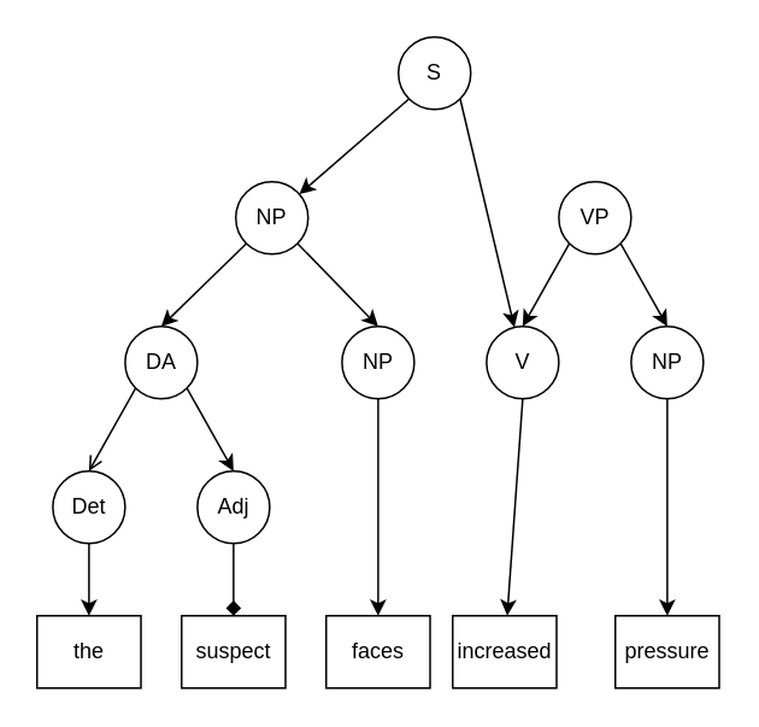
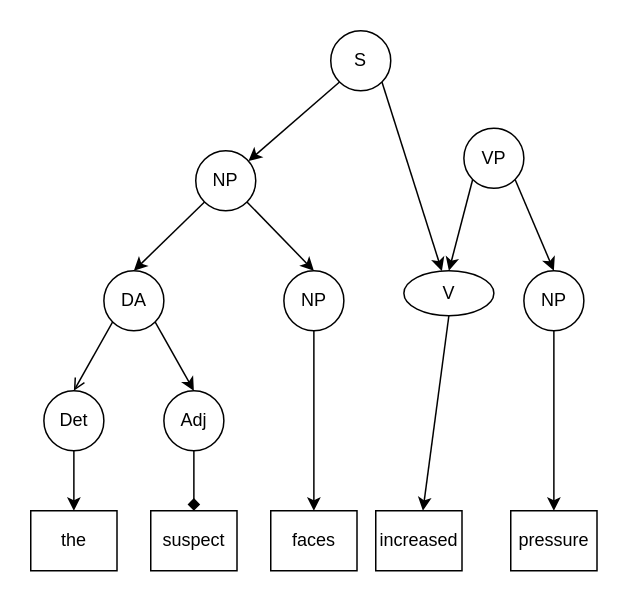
  <mxCell id="0" />
  <mxCell id="1" parent="0" />
  <mxCell id="2" style="edgeStyle=none;html=1;exitX=0;exitY=1;exitDx=0;exitDy=0;" parent="1" source="4" target="7" edge="1"><mxGeometry relative="1" as="geometry" /></mxCell>
  <mxCell id="3" style="edgeStyle=none;html=1;exitX=1;exitY=1;exitDx=0;exitDy=0;" parent="1" source="4" target="22" edge="1"><mxGeometry relative="1" as="geometry" /></mxCell>
  <mxCell id="4" value="S" style="ellipse;whiteSpace=wrap;html=1;aspect=fixed;" parent="1" vertex="1"><mxGeometry x="220" y="20" width="40" height="40" as="geometry" /></mxCell>
  <mxCell id="5" style="edgeStyle=none;html=1;exitX=0;exitY=1;exitDx=0;exitDy=0;entryX=0.5;entryY=0;entryDx=0;entryDy=0;" edge="1" parent="1" source="7" target="18"><mxGeometry relative="1" as="geometry" /></mxCell>
  <mxCell id="6" style="edgeStyle=none;html=1;exitX=1;exitY=1;exitDx=0;exitDy=0;entryX=0.5;entryY=0;entryDx=0;entryDy=0;" edge="1" parent="1" source="7" target="28"><mxGeometry relative="1" as="geometry" /></mxCell>
  <mxCell id="7" value="NP" style="ellipse;whiteSpace=wrap;html=1;aspect=fixed;" parent="1" vertex="1"><mxGeometry x="130" y="100" width="40" height="40" as="geometry" /></mxCell>
  <mxCell id="8" style="edgeStyle=none;html=1;exitX=0;exitY=1;exitDx=0;exitDy=0;entryX=0.5;entryY=0;entryDx=0;entryDy=0;" edge="1" parent="1" source="10" target="22"><mxGeometry relative="1" as="geometry" /></mxCell>
  <mxCell id="9" style="edgeStyle=none;html=1;exitX=1;exitY=1;exitDx=0;exitDy=0;entryX=0.5;entryY=0;entryDx=0;entryDy=0;" edge="1" parent="1" source="10" target="20"><mxGeometry relative="1" as="geometry" /></mxCell>
- <mxCell id="10" value="VP" style="ellipse;whiteSpace=wrap;html=1;aspect=fixed;" parent="1" vertex="1"><mxGeometry x="308.75" y="100" width="40" height="40" as="geometry" /></mxCell>
+ <mxCell id="10" value="VP" style="ellipse;whiteSpace=wrap;html=1;aspect=fixed;" parent="1" vertex="1"><mxGeometry x="308.75" y="85" width="40" height="40" as="geometry" /></mxCell>
  <mxCell id="11" value="pressure" style="rounded=0;whiteSpace=wrap;html=1;" parent="1" vertex="1"><mxGeometry x="340" y="340" width="57.5" height="40" as="geometry" /></mxCell>
  <mxCell id="12" value="increased" style="rounded=0;whiteSpace=wrap;html=1;" parent="1" vertex="1"><mxGeometry x="250" y="340" width="57.5" height="40" as="geometry" /></mxCell>
  <mxCell id="13" value="faces" style="rounded=0;whiteSpace=wrap;html=1;" parent="1" vertex="1"><mxGeometry x="180" y="340" width="57.5" height="40" as="geometry" /></mxCell>
  <mxCell id="14" value="the&lt;span style=&quot;color: rgba(0, 0, 0, 0); font-family: monospace; font-size: 0px; text-align: start;&quot;&gt;%3CmxGraphModel%3E%3Croot%3E%3CmxCell%20id%3D%220%22%2F%3E%3CmxCell%20id%3D%221%22%20parent%3D%220%22%2F%3E%3CmxCell%20id%3D%222%22%20value%3D%22faces%22%20style%3D%22rounded%3D0%3BwhiteSpace%3Dwrap%3Bhtml%3D1%3B%22%20vertex%3D%221%22%20parent%3D%221%22%3E%3CmxGeometry%20x%3D%22171.25%22%20y%3D%22360%22%20width%3D%2257.5%22%20height%3D%2240%22%20as%3D%22geometry%22%2F%3E%3C%2FmxCell%3E%3C%2Froot%3E%3C%2FmxGraphModel%3E&lt;/span&gt;" style="rounded=0;whiteSpace=wrap;html=1;" parent="1" vertex="1"><mxGeometry x="20" y="340" width="57.5" height="40" as="geometry" /></mxCell>
  <mxCell id="15" value="suspect" style="rounded=0;whiteSpace=wrap;html=1;" parent="1" vertex="1"><mxGeometry x="100" y="340" width="57.5" height="40" as="geometry" /></mxCell>
  <mxCell id="16" style="edgeStyle=none;html=1;exitX=0;exitY=1;exitDx=0;exitDy=0;entryX=0.5;entryY=0;entryDx=0;entryDy=0;endArrow=open;" edge="1" parent="1" source="18" target="26"><mxGeometry relative="1" as="geometry" /></mxCell>
  <mxCell id="17" style="edgeStyle=none;html=1;exitX=1;exitY=1;exitDx=0;exitDy=0;entryX=0.5;entryY=0;entryDx=0;entryDy=0;" edge="1" parent="1" source="18" target="24"><mxGeometry relative="1" as="geometry" /></mxCell>
  <mxCell id="18" value="DA" style="ellipse;whiteSpace=wrap;html=1;aspect=fixed;" parent="1" vertex="1"><mxGeometry x="68.75" y="180" width="40" height="40" as="geometry" /></mxCell>
  <mxCell id="19" style="edgeStyle=none;html=1;exitX=0.5;exitY=1;exitDx=0;exitDy=0;" edge="1" parent="1" source="20" target="11"><mxGeometry relative="1" as="geometry" /></mxCell>
  <mxCell id="20" value="NP" style="ellipse;whiteSpace=wrap;html=1;aspect=fixed;" vertex="1" parent="1"><mxGeometry x="348.75" y="180" width="40" height="40" as="geometry" /></mxCell>
  <mxCell id="21" style="edgeStyle=none;html=1;exitX=0.5;exitY=1;exitDx=0;exitDy=0;" edge="1" parent="1" source="22" target="12"><mxGeometry relative="1" as="geometry" /></mxCell>
- <mxCell id="22" value="V" style="ellipse;whiteSpace=wrap;html=1;aspect=fixed;" vertex="1" parent="1"><mxGeometry x="268.75" y="180" width="40" height="40" as="geometry" /></mxCell>
+ <mxCell id="22" value="V" style="ellipse;whiteSpace=wrap;html=1;aspect=fixed;" vertex="1" parent="1"><mxGeometry x="268.75" y="180" width="60" height="30" as="geometry" /></mxCell>
  <mxCell id="23" style="edgeStyle=none;html=1;exitX=0.5;exitY=1;exitDx=0;exitDy=0;entryX=0.5;entryY=0;entryDx=0;entryDy=0;endArrow=diamond;" edge="1" parent="1" source="24" target="15"><mxGeometry relative="1" as="geometry" /></mxCell>
  <mxCell id="24" value="Adj" style="ellipse;whiteSpace=wrap;html=1;aspect=fixed;" vertex="1" parent="1"><mxGeometry x="108.75" y="260" width="40" height="40" as="geometry" /></mxCell>
  <mxCell id="25" style="edgeStyle=none;html=1;exitX=0.5;exitY=1;exitDx=0;exitDy=0;entryX=0.5;entryY=0;entryDx=0;entryDy=0;" edge="1" parent="1" source="26" target="14"><mxGeometry relative="1" as="geometry" /></mxCell>
  <mxCell id="26" value="Det" style="ellipse;whiteSpace=wrap;html=1;aspect=fixed;" vertex="1" parent="1"><mxGeometry x="28.75" y="260" width="40" height="40" as="geometry" /></mxCell>
  <mxCell id="27" style="edgeStyle=none;html=1;exitX=0.5;exitY=1;exitDx=0;exitDy=0;entryX=0.5;entryY=0;entryDx=0;entryDy=0;" edge="1" parent="1" source="28" target="13"><mxGeometry relative="1" as="geometry" /></mxCell>
  <mxCell id="28" value="NP" style="ellipse;whiteSpace=wrap;html=1;aspect=fixed;" vertex="1" parent="1"><mxGeometry x="188.75" y="180" width="40" height="40" as="geometry" /></mxCell>
